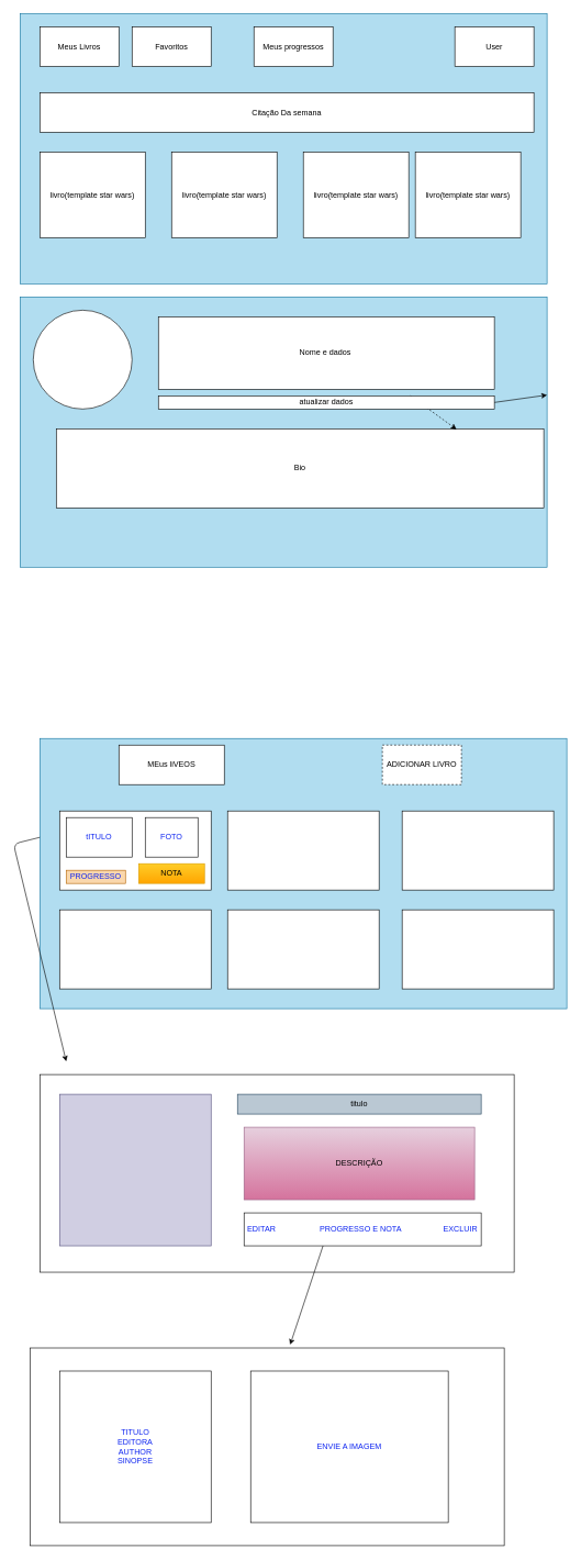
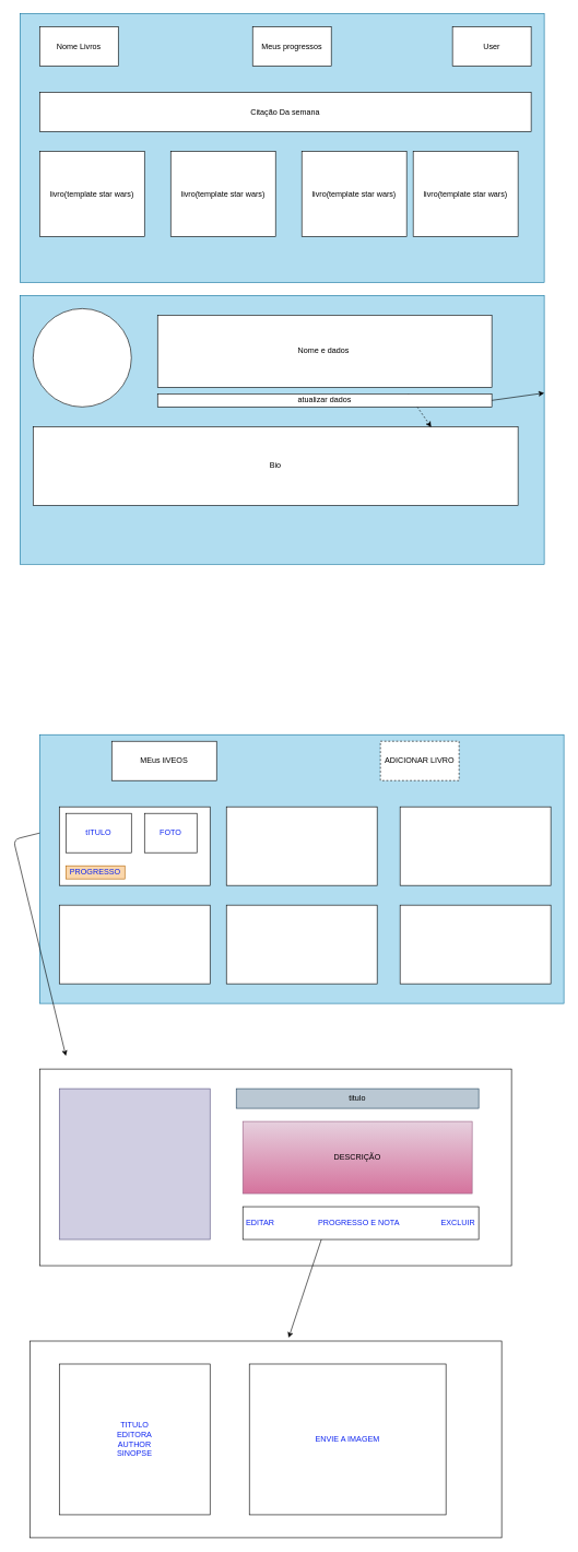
  <mxCell id="0" />
  <mxCell id="1" parent="0" />
  <mxCell id="2" value="" style="rounded=0;whiteSpace=wrap;html=1;fillColor=#b1ddf0;strokeColor=#10739e;" vertex="1" parent="1"><mxGeometry x="30" y="20" width="800" height="410" as="geometry" /></mxCell>
  <mxCell id="3" value="User" style="rounded=0;whiteSpace=wrap;html=1;" vertex="1" parent="1"><mxGeometry x="690" y="40" width="120" height="60" as="geometry" /></mxCell>
- <mxCell id="4" value="Meus Livros" style="rounded=0;whiteSpace=wrap;html=1;" vertex="1" parent="1"><mxGeometry x="60" y="40" width="120" height="60" as="geometry" /></mxCell>
- <mxCell id="5" value="Favoritos" style="rounded=0;whiteSpace=wrap;html=1;" vertex="1" parent="1"><mxGeometry x="200" y="40" width="120" height="60" as="geometry" /></mxCell>
+ <mxCell id="4" value="Nome Livros" style="rounded=0;whiteSpace=wrap;html=1;" vertex="1" parent="1"><mxGeometry x="60" y="40" width="120" height="60" as="geometry" /></mxCell>
  <mxCell id="6" value="Meus progressos" style="rounded=0;whiteSpace=wrap;html=1;" vertex="1" parent="1"><mxGeometry x="385" y="40" width="120" height="60" as="geometry" /></mxCell>
  <mxCell id="7" value="Citação Da semana" style="rounded=0;whiteSpace=wrap;html=1;" vertex="1" parent="1"><mxGeometry x="60" y="140" width="750" height="60" as="geometry" /></mxCell>
  <mxCell id="8" value="livro(template star wars)" style="rounded=0;whiteSpace=wrap;html=1;" vertex="1" parent="1"><mxGeometry x="60" y="230" width="160" height="130" as="geometry" /></mxCell>
  <mxCell id="9" value="livro(template star wars)" style="rounded=0;whiteSpace=wrap;html=1;" vertex="1" parent="1"><mxGeometry x="260" y="230" width="160" height="130" as="geometry" /></mxCell>
  <mxCell id="10" value="livro(template star wars)" style="rounded=0;whiteSpace=wrap;html=1;" vertex="1" parent="1"><mxGeometry x="460" y="230" width="160" height="130" as="geometry" /></mxCell>
  <mxCell id="11" value="livro(template star wars)" style="rounded=0;whiteSpace=wrap;html=1;" vertex="1" parent="1"><mxGeometry x="630" y="230" width="160" height="130" as="geometry" /></mxCell>
  <mxCell id="12" value="" style="rounded=0;whiteSpace=wrap;html=1;fillColor=#b1ddf0;strokeColor=#10739e;" vertex="1" parent="1"><mxGeometry x="30" y="450" width="800" height="410" as="geometry" /></mxCell>
  <mxCell id="13" value="" style="ellipse;whiteSpace=wrap;html=1;aspect=fixed;" vertex="1" parent="1"><mxGeometry x="50" y="470" width="150" height="150" as="geometry" /></mxCell>
  <mxCell id="14" value="Nome e dados&amp;nbsp;" style="rounded=0;whiteSpace=wrap;html=1;" vertex="1" parent="1"><mxGeometry x="240" y="480" width="510" height="110" as="geometry" /></mxCell>
- <mxCell id="15" value="Bio" style="rounded=0;whiteSpace=wrap;html=1;" vertex="1" parent="1"><mxGeometry x="85" y="650" width="740" height="120" as="geometry" /></mxCell>
+ <mxCell id="15" value="Bio" style="rounded=0;whiteSpace=wrap;html=1;" vertex="1" parent="1"><mxGeometry x="50" y="650" width="740" height="120" as="geometry" /></mxCell>
  <mxCell id="16" style="edgeStyle=none;html=1;exitX=1;exitY=0.5;exitDx=0;exitDy=0;" edge="1" parent="1" source="18" target="12"><mxGeometry relative="1" as="geometry" /></mxCell>
  <mxCell id="17" style="edgeStyle=none;html=1;exitX=0.75;exitY=0;exitDx=0;exitDy=0;entryX=0.821;entryY=0.007;entryDx=0;entryDy=0;entryPerimeter=0;dashed=1;" edge="1" parent="1" source="18" target="15"><mxGeometry relative="1" as="geometry" /></mxCell>
  <mxCell id="18" value="atualizar dados" style="rounded=0;whiteSpace=wrap;html=1;" vertex="1" parent="1"><mxGeometry x="240" y="600" width="510" height="20" as="geometry" /></mxCell>
  <mxCell id="19" value="" style="rounded=0;whiteSpace=wrap;html=1;fillColor=#b1ddf0;strokeColor=#10739e;" vertex="1" parent="1"><mxGeometry x="60" y="1120" width="800" height="410" as="geometry" /></mxCell>
- <mxCell id="20" value="MEus liVEOS" style="rounded=0;whiteSpace=wrap;html=1;" vertex="1" parent="1"><mxGeometry x="180" y="1130" width="160" height="60" as="geometry" /></mxCell>
+ <mxCell id="20" value="MEus liVEOS" style="rounded=0;whiteSpace=wrap;html=1;" vertex="1" parent="1"><mxGeometry x="170" y="1130" width="160" height="60" as="geometry" /></mxCell>
  <mxCell id="21" value="ADICIONAR LIVRO" style="rounded=0;whiteSpace=wrap;html=1;dashed=1;" vertex="1" parent="1"><mxGeometry x="580" y="1130" width="120" height="60" as="geometry" /></mxCell>
  <mxCell id="22" value="" style="rounded=0;whiteSpace=wrap;html=1;" vertex="1" parent="1"><mxGeometry x="90" y="1230" width="230" height="120" as="geometry" /></mxCell>
  <mxCell id="23" value="" style="rounded=0;whiteSpace=wrap;html=1;" vertex="1" parent="1"><mxGeometry x="345" y="1380" width="230" height="120" as="geometry" /></mxCell>
  <mxCell id="24" value="" style="rounded=0;whiteSpace=wrap;html=1;" vertex="1" parent="1"><mxGeometry x="610" y="1230" width="230" height="120" as="geometry" /></mxCell>
  <mxCell id="25" value="" style="rounded=0;whiteSpace=wrap;html=1;" vertex="1" parent="1"><mxGeometry x="345" y="1230" width="230" height="120" as="geometry" /></mxCell>
  <mxCell id="26" value="" style="rounded=0;whiteSpace=wrap;html=1;" vertex="1" parent="1"><mxGeometry x="90" y="1380" width="230" height="120" as="geometry" /></mxCell>
  <mxCell id="27" value="" style="rounded=0;whiteSpace=wrap;html=1;" vertex="1" parent="1"><mxGeometry x="610" y="1380" width="230" height="120" as="geometry" /></mxCell>
  <mxCell id="28" value="PROGRESSO" style="rounded=0;whiteSpace=wrap;html=1;fillColor=#fad7ac;strokeColor=#b46504;fontColor=#0E25F0;" vertex="1" parent="1"><mxGeometry x="100" y="1320" width="90" height="20" as="geometry" /></mxCell>
  <mxCell id="29" value="FOTO" style="rounded=0;whiteSpace=wrap;html=1;fontColor=#0E25F0;" vertex="1" parent="1"><mxGeometry x="220" y="1240" width="80" height="60" as="geometry" /></mxCell>
  <mxCell id="30" value="tITULO&lt;br&gt;" style="rounded=0;whiteSpace=wrap;html=1;fontColor=#0E25F0;" vertex="1" parent="1"><mxGeometry x="100" y="1240" width="100" height="60" as="geometry" /></mxCell>
  <mxCell id="31" value="" style="endArrow=classic;html=1;fontColor=#0E25F0;exitX=0;exitY=0.366;exitDx=0;exitDy=0;exitPerimeter=0;" edge="1" parent="1" source="19"><mxGeometry width="50" height="50" relative="1" as="geometry"><mxPoint x="400" y="1450" as="sourcePoint" /><mxPoint x="100" y="1610" as="targetPoint" /><Array as="points"><mxPoint x="20" y="1280" /></Array></mxGeometry></mxCell>
  <mxCell id="32" value="" style="rounded=0;whiteSpace=wrap;html=1;fontColor=#0E25F0;" vertex="1" parent="1"><mxGeometry x="60" y="1630" width="720" height="300" as="geometry" /></mxCell>
  <mxCell id="33" value="" style="whiteSpace=wrap;html=1;aspect=fixed;fillColor=#d0cee2;strokeColor=#56517e;" vertex="1" parent="1"><mxGeometry x="90" y="1660" width="230" height="230" as="geometry" /></mxCell>
  <mxCell id="34" value="titulo" style="rounded=0;whiteSpace=wrap;html=1;fillColor=#bac8d3;strokeColor=#23445d;" vertex="1" parent="1"><mxGeometry x="360" y="1660" width="370" height="30" as="geometry" /></mxCell>
  <mxCell id="35" value="EDITAR&amp;nbsp; &amp;nbsp; &amp;nbsp; &amp;nbsp; &amp;nbsp; &amp;nbsp; &amp;nbsp; &amp;nbsp; &amp;nbsp; &amp;nbsp; PROGRESSO E NOTA&amp;nbsp; &amp;nbsp; &amp;nbsp; &amp;nbsp; &amp;nbsp; &amp;nbsp; &amp;nbsp; &amp;nbsp; &amp;nbsp; &amp;nbsp;EXCLUIR" style="rounded=0;whiteSpace=wrap;html=1;fontColor=#0E25F0;" vertex="1" parent="1"><mxGeometry x="370" y="1840" width="360" height="50" as="geometry" /></mxCell>
  <mxCell id="36" value="DESCRIÇÃO" style="rounded=0;whiteSpace=wrap;html=1;fillColor=#e6d0de;strokeColor=#996185;gradientColor=#d5739d;" vertex="1" parent="1"><mxGeometry x="370" y="1710" width="350" height="110" as="geometry" /></mxCell>
  <mxCell id="37" value="" style="endArrow=classic;html=1;fontColor=#0E25F0;exitX=0.597;exitY=0.867;exitDx=0;exitDy=0;exitPerimeter=0;" edge="1" parent="1" source="32"><mxGeometry width="50" height="50" relative="1" as="geometry"><mxPoint x="440" y="2000" as="sourcePoint" /><mxPoint x="440" y="2040" as="targetPoint" /></mxGeometry></mxCell>
  <mxCell id="38" value="" style="rounded=0;whiteSpace=wrap;html=1;fontColor=#0E25F0;" vertex="1" parent="1"><mxGeometry x="45" y="2045" width="720" height="300" as="geometry" /></mxCell>
  <mxCell id="39" value="TITULO&lt;br&gt;EDITORA&lt;br&gt;AUTHOR&lt;br&gt;SINOPSE&lt;br&gt;" style="rounded=0;whiteSpace=wrap;html=1;fontColor=#0E25F0;" vertex="1" parent="1"><mxGeometry x="90" y="2080" width="230" height="230" as="geometry" /></mxCell>
  <mxCell id="40" value="ENVIE A IMAGEM" style="rounded=0;whiteSpace=wrap;html=1;fontColor=#0E25F0;" vertex="1" parent="1"><mxGeometry x="380" y="2080" width="300" height="230" as="geometry" /></mxCell>
- <mxCell id="41" value="NOTA" style="rounded=0;whiteSpace=wrap;html=1;fillColor=#ffcd28;gradientColor=#ffa500;strokeColor=#d79b00;" vertex="1" parent="1"><mxGeometry x="210" y="1310" width="100" height="30" as="geometry" /></mxCell>
